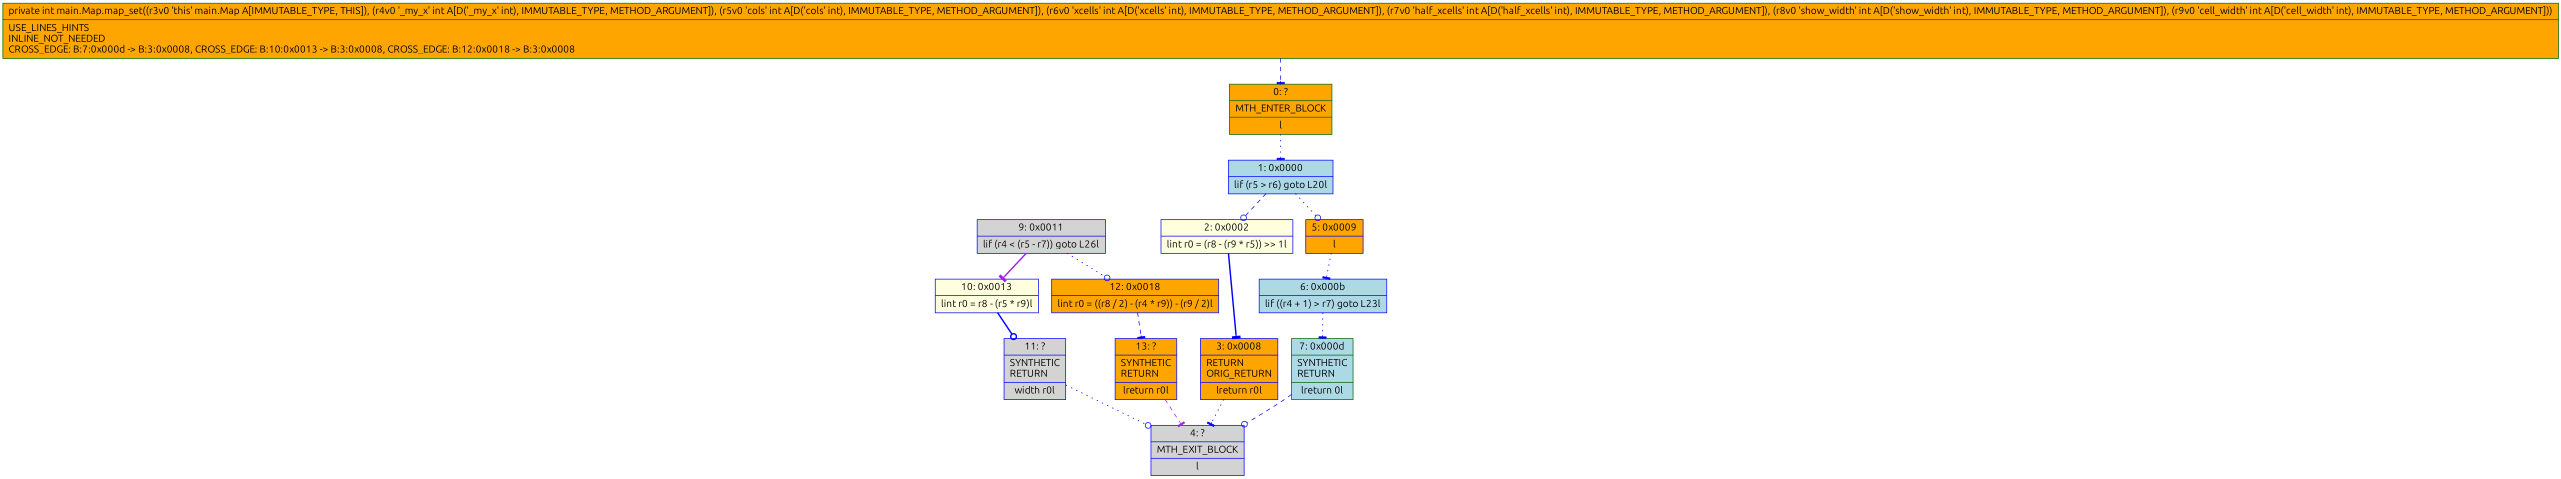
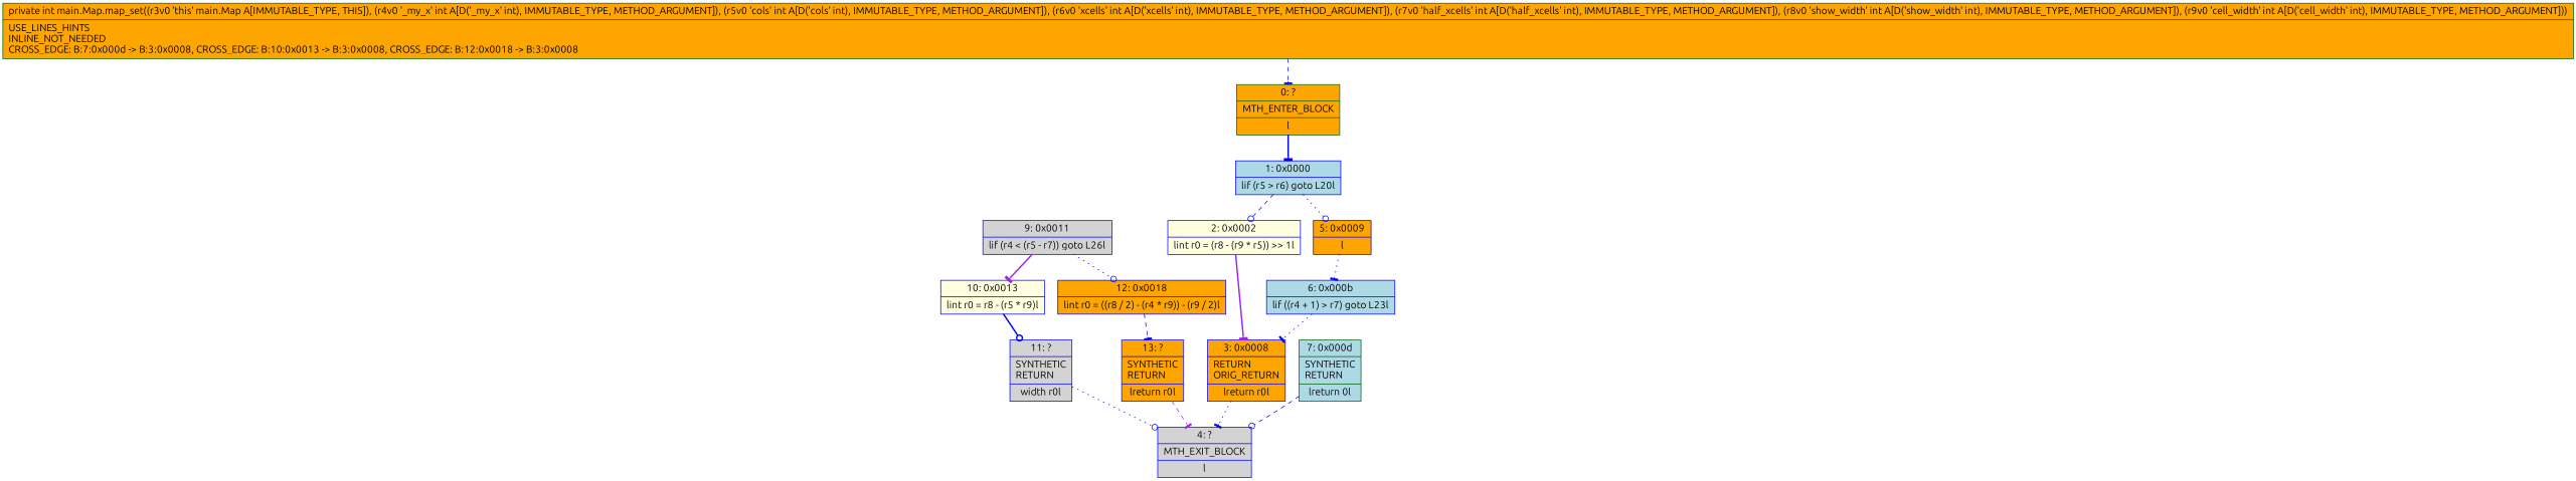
  digraph {
    fontname=Ubuntu
    node [color=blue fillcolor=orange fontname=Ubuntu shape=record style=filled]
    edge [arrowhead=tee color=blue fontname=Ubuntu style=dotted]
    n1 [color=darkgreen label="{0\:\ ?|MTH_ENTER_BLOCK\l|l}"]
    n2 [fillcolor=lightblue label="{1\:\ 0x0000|lif (r5 \> r6) goto L20l}"]
    n3 [fillcolor=lightyellow label="{2\:\ 0x0002|lint r0 = (r8 \- (r9 * r5)) \>\> 1l}"]
    n4 [label="{5\:\ 0x0009|l}"]
    n5 [label="{3\:\ 0x0008|RETURN\lORIG_RETURN\l|lreturn r0l}"]
    n6 [fillcolor=lightblue label="{6\:\ 0x000b|lif ((r4 + 1) \> r7) goto L23l}"]
    n7 [fillcolor=lightgrey label="{4\:\ ?|MTH_EXIT_BLOCK\l|l}"]
    n8 [color=darkgreen fillcolor=lightblue label="{7\:\ 0x000d|SYNTHETIC\lRETURN\l|lreturn 0l}"]
    n9 [fillcolor=lightgrey label="{9\:\ 0x0011|lif (r4 \< (r5 \- r7)) goto L26l}"]
    n10 [fillcolor=lightyellow label="{10\:\ 0x0013|lint r0 = r8 \- (r5 * r9)l}"]
    n11 [label="{12\:\ 0x0018|lint r0 = ((r8 \/ 2) \- (r4 * r9)) \- (r9 \/ 2)l}"]
    n12 [fillcolor=lightgrey label="{11\:\ ?|SYNTHETIC\lRETURN\l|width r0l}"]
    n13 [label="{13\:\ ?|SYNTHETIC\lRETURN\l|lreturn r0l}"]
    n14 [color=darkgreen label="{private int main.Map.map_set((r3v0 'this' main.Map A[IMMUTABLE_TYPE, THIS]), (r4v0 '_my_x' int A[D('_my_x' int), IMMUTABLE_TYPE, METHOD_ARGUMENT]), (r5v0 'cols' int A[D('cols' int), IMMUTABLE_TYPE, METHOD_ARGUMENT]), (r6v0 'xcells' int A[D('xcells' int), IMMUTABLE_TYPE, METHOD_ARGUMENT]), (r7v0 'half_xcells' int A[D('half_xcells' int), IMMUTABLE_TYPE, METHOD_ARGUMENT]), (r8v0 'show_width' int A[D('show_width' int), IMMUTABLE_TYPE, METHOD_ARGUMENT]), (r9v0 'cell_width' int A[D('cell_width' int), IMMUTABLE_TYPE, METHOD_ARGUMENT]))  | USE_LINES_HINTS\lINLINE_NOT_NEEDED\lCROSS_EDGE: B:7:0x000d \-\> B:3:0x0008, CROSS_EDGE: B:10:0x0013 \-\> B:3:0x0008, CROSS_EDGE: B:12:0x0018 \-\> B:3:0x0008\l}"]
-   n1 -> n2
+   n1 -> n2 [style=bold]
    n2 -> n3 [arrowhead=odot style=dashed]
    n2 -> n4 [arrowhead=odot]
-   n3 -> n5 [style=bold]
+   n3 -> n5 [color=purple style=bold]
    n4 -> n6
    n5 -> n7
-   n6 -> n8
+   n6 -> n5
    n8 -> n7 [arrowhead=odot style=dashed]
    n9 -> n10 [color=purple style=bold]
    n9 -> n11 [arrowhead=odot]
    n10 -> n12 [arrowhead=odot style=bold]
    n11 -> n13 [style=dashed]
    n12 -> n7 [arrowhead=odot]
    n13 -> n7 [color=purple style=dashed]
    n14 -> n1 [style=dashed]
  }
